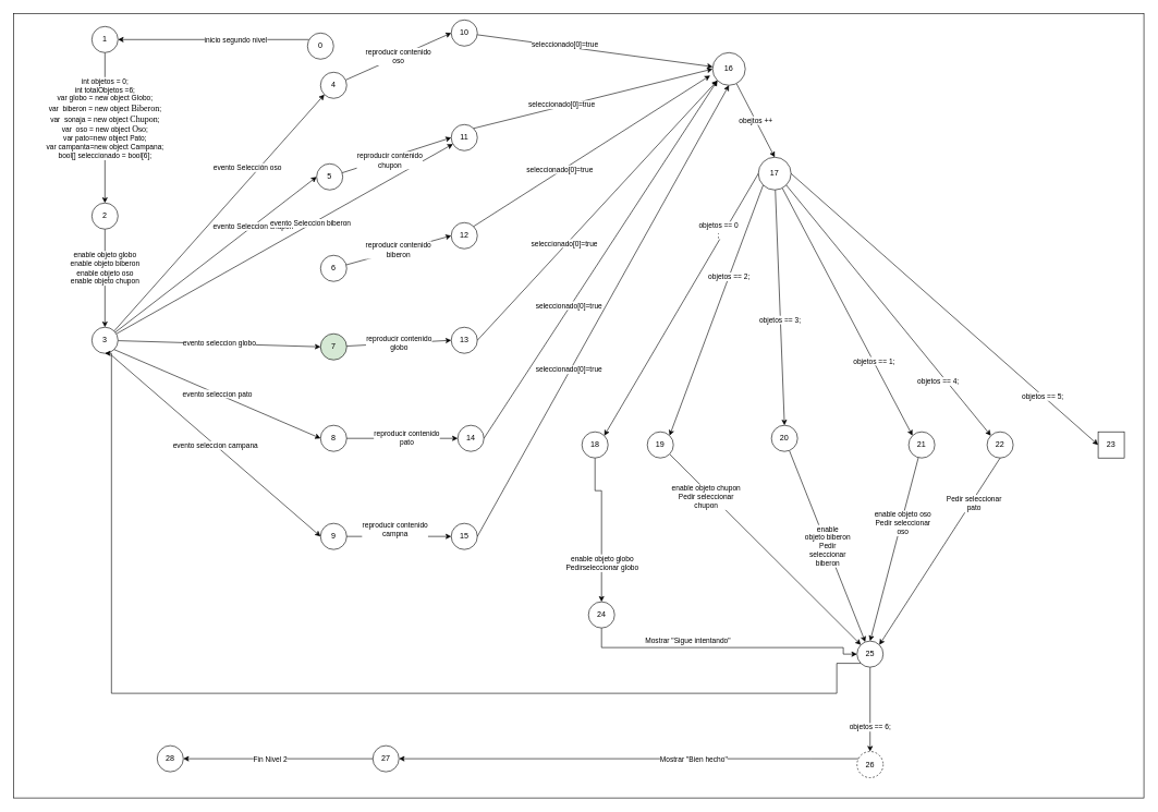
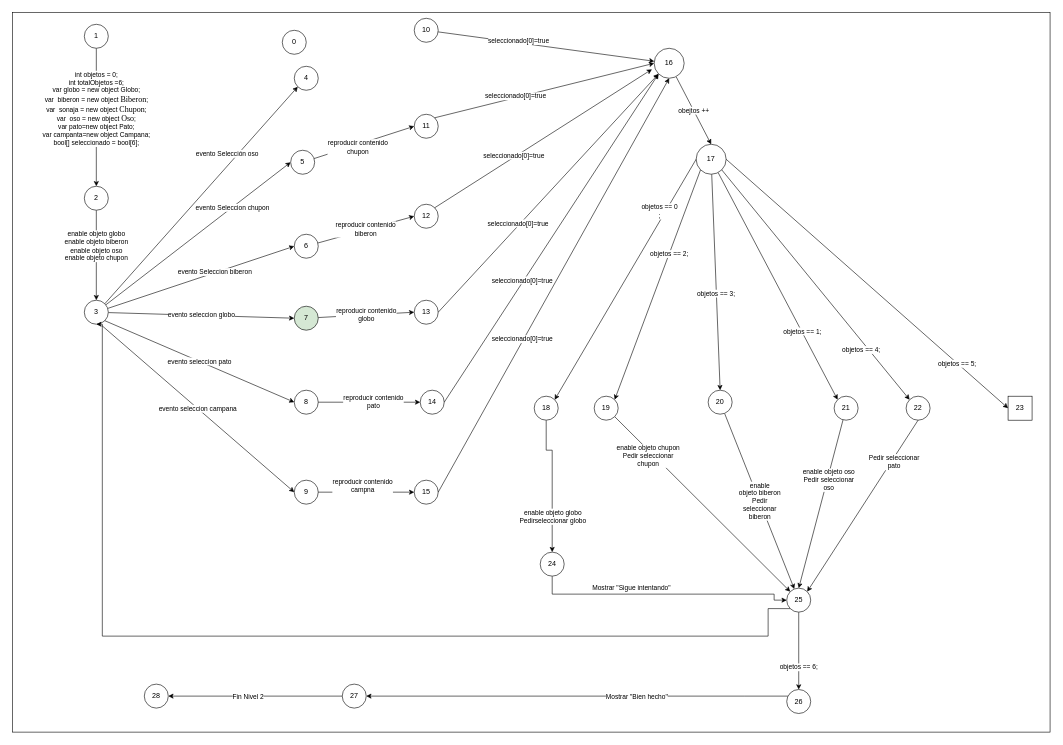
  <mxCell id="0" />
  <mxCell id="1" parent="0" />
  <mxCell id="2" value="" style="rounded=0;whiteSpace=wrap;html=1;fillColor=#FFFFFF;" vertex="1" parent="1"><mxGeometry x="20" width="1730" height="1200" as="geometry" y="20" /></mxCell>
  <mxCell id="3" value="int objetos = 0;&lt;br&gt;int totalObjetos =6;&lt;br&gt;var globo = new object Globo;&lt;br&gt;var&amp;nbsp; biberon = new object&amp;nbsp;&lt;span id=&quot;docs-internal-guid-bed3e04a-7fff-10f9-2f48-ff0e256e0e4b&quot;&gt;&lt;span style=&quot;font-size: 10pt ; font-family: &amp;#34;times&amp;#34; , serif ; background-color: transparent ; vertical-align: baseline&quot;&gt;Biberon&lt;/span&gt;&lt;/span&gt;;&lt;br&gt;var&amp;nbsp; sonaja = new object &lt;font face=&quot;times, serif&quot;&gt;&lt;span style=&quot;font-size: 13.333px&quot;&gt;Chupon&lt;/span&gt;&lt;/font&gt;;&lt;br&gt;var&amp;nbsp; oso = new object&amp;nbsp;&lt;span id=&quot;docs-internal-guid-bed3e04a-7fff-10f9-2f48-ff0e256e0e4b&quot;&gt;&lt;span style=&quot;font-size: 10pt ; font-family: &amp;#34;times&amp;#34; , serif ; background-color: transparent ; vertical-align: baseline&quot;&gt;Oso&lt;/span&gt;&lt;/span&gt;;&lt;br&gt;var pato=new object Pato;&lt;br&gt;var campanta=new object Campana;&lt;br&gt;bool[] seleccionado = bool[6];" style="edgeStyle=orthogonalEdgeStyle;rounded=0;orthogonalLoop=1;jettySize=auto;html=1;entryX=0.5;entryY=0;entryDx=0;entryDy=0;exitX=0.5;exitY=1;exitDx=0;exitDy=0;" parent="1" source="4" target="6" edge="1"><mxGeometry x="-0.129" relative="1" as="geometry"><Array as="points"><mxPoint x="160" y="140" /><mxPoint x="160" y="140" /></Array><mxPoint y="1" as="offset" /></mxGeometry></mxCell>
  <mxCell id="4" value="1" style="ellipse;whiteSpace=wrap;html=1;aspect=fixed;" parent="1" vertex="1"><mxGeometry x="140" y="40" width="40" height="40" as="geometry" /></mxCell>
  <mxCell id="5" value="enable objeto globo&lt;br&gt;enable objeto biberon&lt;br&gt;enable objeto oso&lt;br&gt;enable objeto chupon" style="edgeStyle=orthogonalEdgeStyle;rounded=0;orthogonalLoop=1;jettySize=auto;html=1;" parent="1" source="6" target="11" edge="1"><mxGeometry x="-0.2" relative="1" as="geometry"><mxPoint as="offset" /></mxGeometry></mxCell>
  <mxCell id="6" value="2" style="ellipse;whiteSpace=wrap;html=1;aspect=fixed;" parent="1" vertex="1"><mxGeometry x="140" y="310" width="40" height="40" as="geometry" /></mxCell>
  <mxCell id="7" value="evento Selección oso" style="rounded=0;orthogonalLoop=1;jettySize=auto;html=1;entryX=0;entryY=1;entryDx=0;entryDy=0;exitX=1;exitY=0;exitDx=0;exitDy=0;" parent="1" edge="1" target="13" source="11"><mxGeometry x="0.329" y="14" relative="1" as="geometry"><mxPoint x="227.432" y="410.195" as="sourcePoint" /><mxPoint x="370" y="330" as="targetPoint" /><mxPoint as="offset" /></mxGeometry></mxCell>
  <mxCell id="8" value="evento Seleccion chupon" style="rounded=0;orthogonalLoop=1;jettySize=auto;html=1;entryX=0;entryY=0.5;entryDx=0;entryDy=0;" parent="1" source="11" target="39" edge="1"><mxGeometry x="0.369" y="-1" relative="1" as="geometry"><mxPoint as="offset" /></mxGeometry></mxCell>
- <mxCell id="9" value="evento Seleccion biberon&amp;nbsp;" style="rounded=0;orthogonalLoop=1;jettySize=auto;html=1;" parent="1" source="11" target="16" edge="1"><mxGeometry x="0.161" y="1" relative="1" as="geometry"><mxPoint as="offset" /></mxGeometry></mxCell>
+ <mxCell id="9" value="evento Seleccion biberon&amp;nbsp;" style="rounded=0;orthogonalLoop=1;jettySize=auto;html=1;entryX=0;entryY=0.5;entryDx=0;entryDy=0;" parent="1" source="11" target="15" edge="1"><mxGeometry x="0.161" y="1" relative="1" as="geometry"><mxPoint as="offset" /></mxGeometry></mxCell>
  <mxCell id="10" value="evento seleccion globo" style="rounded=0;orthogonalLoop=1;jettySize=auto;html=1;entryX=0;entryY=0.5;entryDx=0;entryDy=0;" parent="1" source="11" target="18" edge="1"><mxGeometry relative="1" as="geometry" /></mxCell>
  <mxCell id="11" value="3" style="ellipse;whiteSpace=wrap;html=1;aspect=fixed;" parent="1" vertex="1"><mxGeometry x="140" y="500" width="40" height="40" as="geometry" /></mxCell>
- <mxCell id="12" value="reproducir contenido&lt;br&gt;oso" style="edgeStyle=none;rounded=0;orthogonalLoop=1;jettySize=auto;html=1;entryX=0;entryY=0.5;entryDx=0;entryDy=0;" parent="1" source="13" target="36" edge="1"><mxGeometry relative="1" as="geometry" /></mxCell>
  <mxCell id="13" value="4" style="ellipse;whiteSpace=wrap;html=1;aspect=fixed;" parent="1" vertex="1"><mxGeometry x="490" y="110" width="40" height="40" as="geometry" /></mxCell>
  <mxCell id="14" value="reproducir contenido&lt;br&gt;biberon" style="edgeStyle=none;rounded=0;orthogonalLoop=1;jettySize=auto;html=1;entryX=0;entryY=0.5;entryDx=0;entryDy=0;" parent="1" source="15" target="23" edge="1"><mxGeometry relative="1" as="geometry" /></mxCell>
  <mxCell id="15" value="6" style="ellipse;whiteSpace=wrap;html=1;aspect=fixed;" parent="1" vertex="1"><mxGeometry x="490" y="390" width="40" height="40" as="geometry" /></mxCell>
  <mxCell id="16" value="11" style="ellipse;whiteSpace=wrap;html=1;aspect=fixed;" parent="1" vertex="1"><mxGeometry x="690" y="190" width="40" height="40" as="geometry" /></mxCell>
  <mxCell id="17" value="reproducir contenido &lt;br&gt;globo" style="edgeStyle=none;rounded=0;orthogonalLoop=1;jettySize=auto;html=1;entryX=0;entryY=0.5;entryDx=0;entryDy=0;" parent="1" source="18" target="30" edge="1"><mxGeometry relative="1" as="geometry" /></mxCell>
  <mxCell id="18" value="7" style="ellipse;whiteSpace=wrap;html=1;aspect=fixed;fillColor=#d5e8d4;" parent="1" vertex="1"><mxGeometry x="490" y="510" width="40" height="40" as="geometry" /></mxCell>
  <mxCell id="19" style="edgeStyle=none;rounded=0;orthogonalLoop=1;jettySize=auto;html=1;entryX=0.5;entryY=0;entryDx=0;entryDy=0;" parent="1" source="55" target="33" edge="1"><mxGeometry relative="1" as="geometry" /></mxCell>
  <mxCell id="20" value="enable objeto oso&lt;br&gt;Pedir seleccionar&lt;br&gt;oso" style="edgeLabel;html=1;align=center;verticalAlign=middle;resizable=0;points=[];" parent="19" vertex="1" connectable="0"><mxGeometry x="-0.235" y="4" relative="1" as="geometry"><mxPoint y="-8.68" as="offset" /></mxGeometry></mxCell>
  <mxCell id="21" value="enable objeto chupon&lt;br&gt;Pedir seleccionar&lt;br&gt;chupon" style="edgeStyle=none;rounded=0;orthogonalLoop=1;jettySize=auto;html=1;entryX=0;entryY=0;entryDx=0;entryDy=0;" parent="1" source="22" target="33" edge="1"><mxGeometry x="-0.584" y="-7" relative="1" as="geometry"><mxPoint as="offset" /></mxGeometry></mxCell>
  <mxCell id="22" value="19" style="ellipse;whiteSpace=wrap;html=1;aspect=fixed;" parent="1" vertex="1"><mxGeometry x="990" y="660" width="40" height="40" as="geometry" /></mxCell>
  <mxCell id="23" value="12" style="ellipse;whiteSpace=wrap;html=1;aspect=fixed;" parent="1" vertex="1"><mxGeometry x="690" y="340" width="40" height="40" as="geometry" /></mxCell>
  <mxCell id="24" value="enable &lt;br&gt;objeto biberon&lt;br&gt;Pedir &lt;br&gt;seleccionar &lt;br&gt;biberon" style="edgeStyle=none;rounded=0;orthogonalLoop=1;jettySize=auto;html=1;" parent="1" source="25" target="33" edge="1"><mxGeometry relative="1" as="geometry" /></mxCell>
  <mxCell id="25" value="20" style="ellipse;whiteSpace=wrap;html=1;aspect=fixed;" parent="1" vertex="1"><mxGeometry x="1180" y="650" width="40" height="40" as="geometry" /></mxCell>
  <mxCell id="26" value="objetos == 1;" style="rounded=0;orthogonalLoop=1;jettySize=auto;html=1;entryX=0;entryY=0;entryDx=0;entryDy=0;" parent="1" source="29" target="55" edge="1"><mxGeometry x="0.402" y="1" relative="1" as="geometry"><mxPoint as="offset" /></mxGeometry></mxCell>
  <mxCell id="27" value="objetos == 2;" style="edgeStyle=none;rounded=0;orthogonalLoop=1;jettySize=auto;html=1;entryX=1;entryY=0;entryDx=0;entryDy=0;exitX=0;exitY=1;exitDx=0;exitDy=0;" parent="1" source="29" target="22" edge="1"><mxGeometry x="-0.267" relative="1" as="geometry"><mxPoint as="offset" /></mxGeometry></mxCell>
  <mxCell id="28" value="objetos == 3;" style="edgeStyle=none;rounded=0;orthogonalLoop=1;jettySize=auto;html=1;entryX=0.5;entryY=0;entryDx=0;entryDy=0;" parent="1" source="29" target="25" edge="1"><mxGeometry x="0.107" y="-1" relative="1" as="geometry"><mxPoint as="offset" /></mxGeometry></mxCell>
  <mxCell id="29" value="17" style="ellipse;whiteSpace=wrap;html=1;aspect=fixed;" parent="1" vertex="1"><mxGeometry x="1160" y="240" width="50" height="50" as="geometry" /></mxCell>
  <mxCell id="30" value="13" style="ellipse;whiteSpace=wrap;html=1;aspect=fixed;" parent="1" vertex="1"><mxGeometry x="690" y="500" width="40" height="40" as="geometry" /></mxCell>
  <mxCell id="31" value="objetos == 6;" style="edgeStyle=orthogonalEdgeStyle;rounded=0;orthogonalLoop=1;jettySize=auto;html=1;entryX=0.5;entryY=0;entryDx=0;entryDy=0;" parent="1" source="33" target="46" edge="1"><mxGeometry x="0.429" relative="1" as="geometry"><mxPoint x="600" y="830" as="targetPoint" /><Array as="points"><mxPoint x="1331" y="1140" /></Array><mxPoint as="offset" /></mxGeometry></mxCell>
  <mxCell id="32" style="edgeStyle=orthogonalEdgeStyle;rounded=0;orthogonalLoop=1;jettySize=auto;html=1;entryX=0.5;entryY=1;entryDx=0;entryDy=0;exitX=0;exitY=1;exitDx=0;exitDy=0;" parent="1" source="33" target="11" edge="1"><mxGeometry relative="1" as="geometry"><Array as="points"><mxPoint x="1280" y="1014" /><mxPoint x="1280" y="1060" /><mxPoint x="170" y="1060" /><mxPoint x="170" y="540" /></Array></mxGeometry></mxCell>
  <mxCell id="33" value="25" style="ellipse;whiteSpace=wrap;html=1;aspect=fixed;" parent="1" vertex="1"><mxGeometry x="1311" y="980" width="40" height="40" as="geometry" /></mxCell>
  <mxCell id="34" style="edgeStyle=none;rounded=0;orthogonalLoop=1;jettySize=auto;html=1;" parent="1" source="36" target="48" edge="1"><mxGeometry relative="1" as="geometry" /></mxCell>
  <mxCell id="35" value="seleccionado[0]=true" style="edgeLabel;html=1;align=center;verticalAlign=middle;resizable=0;points=[];" parent="34" vertex="1" connectable="0"><mxGeometry x="-0.263" y="3" relative="1" as="geometry"><mxPoint as="offset" /></mxGeometry></mxCell>
  <mxCell id="36" value="10" style="ellipse;whiteSpace=wrap;html=1;aspect=fixed;" parent="1" vertex="1"><mxGeometry x="690" y="30" width="40" height="40" as="geometry" /></mxCell>
  <mxCell id="37" style="edgeStyle=none;rounded=0;orthogonalLoop=1;jettySize=auto;html=1;entryX=0;entryY=0.5;entryDx=0;entryDy=0;" parent="1" source="39" target="16" edge="1"><mxGeometry relative="1" as="geometry" /></mxCell>
  <mxCell id="38" value="reproducir contenido&lt;br&gt;chupon" style="edgeLabel;html=1;align=center;verticalAlign=middle;resizable=0;points=[];" parent="37" vertex="1" connectable="0"><mxGeometry x="-0.292" y="1" relative="1" as="geometry"><mxPoint x="14" y="1" as="offset" /></mxGeometry></mxCell>
  <mxCell id="39" value="5" style="ellipse;whiteSpace=wrap;html=1;aspect=fixed;" parent="1" vertex="1"><mxGeometry x="484" y="250" width="40" height="40" as="geometry" /></mxCell>
- <mxCell id="40" value="" style="edgeStyle=orthogonalEdgeStyle;rounded=0;orthogonalLoop=1;jettySize=auto;html=1;entryX=1;entryY=0.5;entryDx=0;entryDy=0;" parent="1" source="42" target="4" edge="1"><mxGeometry relative="1" as="geometry"><mxPoint x="280" y="110" as="targetPoint" /><Array as="points"><mxPoint x="490" y="60" /></Array></mxGeometry></mxCell>
- <mxCell id="41" value="inicio segundo nivel" style="edgeLabel;html=1;align=center;verticalAlign=middle;resizable=0;points=[];" parent="40" vertex="1" connectable="0"><mxGeometry x="-0.267" y="-1" relative="1" as="geometry"><mxPoint x="-6" y="1" as="offset" /></mxGeometry></mxCell>
  <mxCell id="42" value="0" style="ellipse;whiteSpace=wrap;html=1;aspect=fixed;" parent="1" vertex="1"><mxGeometry x="470" y="50" width="40" height="40" as="geometry" /></mxCell>
  <mxCell id="43" style="edgeStyle=orthogonalEdgeStyle;rounded=0;orthogonalLoop=1;jettySize=auto;html=1;exitX=0.5;exitY=1;exitDx=0;exitDy=0;" parent="1" source="39" target="39" edge="1"><mxGeometry relative="1" as="geometry" /></mxCell>
  <mxCell id="44" style="edgeStyle=orthogonalEdgeStyle;rounded=0;orthogonalLoop=1;jettySize=auto;html=1;" parent="1" source="46" target="62" edge="1"><mxGeometry relative="1" as="geometry"><Array as="points"><mxPoint x="1240" y="1160" /><mxPoint x="1240" y="1160" /></Array></mxGeometry></mxCell>
  <mxCell id="45" value="Mostrar &quot;Bien hecho&quot;" style="edgeLabel;html=1;align=center;verticalAlign=middle;resizable=0;points=[];" parent="44" vertex="1" connectable="0"><mxGeometry x="-0.3" relative="1" as="geometry"><mxPoint x="-7" as="offset" /></mxGeometry></mxCell>
- <mxCell id="46" value="26" style="ellipse;whiteSpace=wrap;html=1;aspect=fixed;dashed=1;" parent="1" vertex="1"><mxGeometry x="1311" y="1149" width="40" height="40" as="geometry" /></mxCell>
+ <mxCell id="46" value="26" style="ellipse;whiteSpace=wrap;html=1;aspect=fixed;" parent="1" vertex="1"><mxGeometry x="1311" y="1149" width="40" height="40" as="geometry" /></mxCell>
  <mxCell id="47" value="obejtos ++" style="edgeStyle=none;rounded=0;orthogonalLoop=1;jettySize=auto;html=1;entryX=0.5;entryY=0;entryDx=0;entryDy=0;" parent="1" source="48" target="29" edge="1"><mxGeometry relative="1" as="geometry" /></mxCell>
  <mxCell id="48" value="16" style="ellipse;whiteSpace=wrap;html=1;aspect=fixed;" parent="1" vertex="1"><mxGeometry x="1090" y="80" width="50" height="50" as="geometry" /></mxCell>
  <mxCell id="49" style="edgeStyle=none;rounded=0;orthogonalLoop=1;jettySize=auto;html=1;exitX=1;exitY=0;exitDx=0;exitDy=0;entryX=0;entryY=0.5;entryDx=0;entryDy=0;" parent="1" source="16" target="48" edge="1"><mxGeometry relative="1" as="geometry"><mxPoint x="587.738" y="349.239" as="sourcePoint" /><mxPoint x="750" y="441" as="targetPoint" /></mxGeometry></mxCell>
  <mxCell id="50" value="seleccionado[0]=true" style="edgeLabel;html=1;align=center;verticalAlign=middle;resizable=0;points=[];" parent="49" vertex="1" connectable="0"><mxGeometry x="-0.263" y="3" relative="1" as="geometry"><mxPoint as="offset" /></mxGeometry></mxCell>
  <mxCell id="51" style="edgeStyle=none;rounded=0;orthogonalLoop=1;jettySize=auto;html=1;exitX=1;exitY=0;exitDx=0;exitDy=0;entryX=-0.075;entryY=0.7;entryDx=0;entryDy=0;entryPerimeter=0;" parent="1" source="23" target="48" edge="1"><mxGeometry relative="1" as="geometry"><mxPoint x="597.738" y="359.239" as="sourcePoint" /><mxPoint x="748" y="438" as="targetPoint" /></mxGeometry></mxCell>
  <mxCell id="52" value="seleccionado[0]=true" style="edgeLabel;html=1;align=center;verticalAlign=middle;resizable=0;points=[];" parent="51" vertex="1" connectable="0"><mxGeometry x="-0.263" y="3" relative="1" as="geometry"><mxPoint as="offset" /></mxGeometry></mxCell>
  <mxCell id="53" style="edgeStyle=none;rounded=0;orthogonalLoop=1;jettySize=auto;html=1;exitX=1;exitY=0.5;exitDx=0;exitDy=0;entryX=0;entryY=1;entryDx=0;entryDy=0;" parent="1" source="30" target="48" edge="1"><mxGeometry relative="1" as="geometry"><mxPoint x="607.738" y="369.239" as="sourcePoint" /><mxPoint x="782.283" y="460.72" as="targetPoint" /></mxGeometry></mxCell>
  <mxCell id="54" value="seleccionado[0]=true" style="edgeLabel;html=1;align=center;verticalAlign=middle;resizable=0;points=[];" parent="53" vertex="1" connectable="0"><mxGeometry x="-0.263" y="3" relative="1" as="geometry"><mxPoint as="offset" /></mxGeometry></mxCell>
  <mxCell id="55" value="21" style="ellipse;whiteSpace=wrap;html=1;aspect=fixed;" parent="1" vertex="1"><mxGeometry x="1390" y="660" width="40" height="40" as="geometry" /></mxCell>
  <mxCell id="56" value="enable objeto globo&lt;br&gt;Pedirseleccionar globo" style="edgeStyle=orthogonalEdgeStyle;rounded=0;orthogonalLoop=1;jettySize=auto;html=1;entryX=0.5;entryY=0;entryDx=0;entryDy=0;exitX=0.5;exitY=1;exitDx=0;exitDy=0;" parent="1" source="57" target="59" edge="1"><mxGeometry x="0.485" relative="1" as="geometry"><mxPoint x="1" as="offset" /><mxPoint x="930" y="750" as="sourcePoint" /><mxPoint x="1080" y="1020" as="targetPoint" /><Array as="points"><mxPoint x="910" y="750" /><mxPoint x="920" y="750" /></Array></mxGeometry></mxCell>
  <mxCell id="57" value="18" style="ellipse;whiteSpace=wrap;html=1;aspect=fixed;" parent="1" vertex="1"><mxGeometry x="890" y="660" width="40" height="40" as="geometry" /></mxCell>
  <mxCell id="58" value="Mostrar &quot;Sigue intentando&quot;" style="edgeStyle=orthogonalEdgeStyle;rounded=0;orthogonalLoop=1;jettySize=auto;html=1;entryX=0;entryY=0.5;entryDx=0;entryDy=0;" parent="1" source="59" target="33" edge="1"><mxGeometry x="-0.25" y="10" relative="1" as="geometry"><mxPoint x="740" y="730" as="targetPoint" /><Array as="points"><mxPoint x="920" y="990" /><mxPoint x="1290" y="990" /><mxPoint x="1290" y="1000" /></Array><mxPoint as="offset" /></mxGeometry></mxCell>
  <mxCell id="59" value="24" style="ellipse;whiteSpace=wrap;html=1;aspect=fixed;" parent="1" vertex="1"><mxGeometry x="900" y="920" width="40" height="40" as="geometry" /></mxCell>
  <mxCell id="60" style="edgeStyle=orthogonalEdgeStyle;rounded=0;orthogonalLoop=1;jettySize=auto;html=1;entryX=1;entryY=0.5;entryDx=0;entryDy=0;" parent="1" source="62" target="63" edge="1"><mxGeometry relative="1" as="geometry" /></mxCell>
  <mxCell id="61" value="Fin Nivel 2" style="edgeLabel;html=1;align=center;verticalAlign=middle;resizable=0;points=[];" parent="60" vertex="1" connectable="0"><mxGeometry x="0.222" y="-2" relative="1" as="geometry"><mxPoint x="19" y="2" as="offset" /></mxGeometry></mxCell>
  <mxCell id="62" value="27" style="ellipse;whiteSpace=wrap;html=1;aspect=fixed;" parent="1" vertex="1"><mxGeometry x="570" y="1140" width="40" height="40" as="geometry" /></mxCell>
  <mxCell id="63" value="28" style="ellipse;whiteSpace=wrap;html=1;aspect=fixed;" parent="1" vertex="1"><mxGeometry x="240" y="1140" width="40" height="40" as="geometry" /></mxCell>
  <mxCell id="64" value="8" style="ellipse;whiteSpace=wrap;html=1;aspect=fixed;" vertex="1" parent="1"><mxGeometry x="490" y="650" width="40" height="40" as="geometry" /></mxCell>
  <mxCell id="65" value="9" style="ellipse;whiteSpace=wrap;html=1;aspect=fixed;" vertex="1" parent="1"><mxGeometry x="490" y="800" width="40" height="40" as="geometry" /></mxCell>
  <mxCell id="66" value="evento seleccion pato" style="rounded=0;orthogonalLoop=1;jettySize=auto;html=1;entryX=0;entryY=0.5;entryDx=0;entryDy=0;exitX=1;exitY=1;exitDx=0;exitDy=0;" edge="1" parent="1" source="11" target="64"><mxGeometry relative="1" as="geometry"><mxPoint x="170" y="430" as="sourcePoint" /><mxPoint x="363.36" y="628.91" as="targetPoint" /></mxGeometry></mxCell>
  <mxCell id="67" value="evento seleccion campana" style="rounded=0;orthogonalLoop=1;jettySize=auto;html=1;entryX=0;entryY=0.5;entryDx=0;entryDy=0;exitX=0.725;exitY=1.05;exitDx=0;exitDy=0;exitPerimeter=0;" edge="1" parent="1" source="11" target="65"><mxGeometry relative="1" as="geometry"><mxPoint x="190.001" y="580.004" as="sourcePoint" /><mxPoint x="353.36" y="688.91" as="targetPoint" /></mxGeometry></mxCell>
  <mxCell id="68" value="reproducir contenido &lt;br&gt;pato" style="edgeStyle=none;rounded=0;orthogonalLoop=1;jettySize=auto;html=1;exitX=1;exitY=0.5;exitDx=0;exitDy=0;entryX=0;entryY=0.5;entryDx=0;entryDy=0;" edge="1" parent="1" source="64" target="70"><mxGeometry x="0.077" relative="1" as="geometry"><mxPoint x="420" y="599.5" as="sourcePoint" /><mxPoint x="530" y="600" as="targetPoint" /><mxPoint as="offset" /></mxGeometry></mxCell>
  <mxCell id="69" value="reproducir contenido &lt;br&gt;campna" style="edgeStyle=none;rounded=0;orthogonalLoop=1;jettySize=auto;html=1;exitX=1;exitY=0.5;exitDx=0;exitDy=0;entryX=0;entryY=0.5;entryDx=0;entryDy=0;" edge="1" parent="1" source="65" target="71"><mxGeometry x="-0.077" y="10" relative="1" as="geometry"><mxPoint x="420" y="669.5" as="sourcePoint" /><mxPoint x="530" y="670" as="targetPoint" /><mxPoint as="offset" /></mxGeometry></mxCell>
  <mxCell id="70" value="14" style="ellipse;whiteSpace=wrap;html=1;aspect=fixed;" vertex="1" parent="1"><mxGeometry x="700" y="650" width="40" height="40" as="geometry" /></mxCell>
  <mxCell id="71" value="15" style="ellipse;whiteSpace=wrap;html=1;aspect=fixed;" vertex="1" parent="1"><mxGeometry x="690" y="800" width="40" height="40" as="geometry" /></mxCell>
  <mxCell id="72" style="edgeStyle=none;rounded=0;orthogonalLoop=1;jettySize=auto;html=1;exitX=1;exitY=0.5;exitDx=0;exitDy=0;entryX=0;entryY=1;entryDx=0;entryDy=0;" edge="1" parent="1" source="70" target="48"><mxGeometry relative="1" as="geometry"><mxPoint x="620" y="527.93" as="sourcePoint" /><mxPoint x="1110" y="130" as="targetPoint" /></mxGeometry></mxCell>
  <mxCell id="73" value="seleccionado[0]=true" style="edgeLabel;html=1;align=center;verticalAlign=middle;resizable=0;points=[];" vertex="1" connectable="0" parent="72"><mxGeometry x="-0.263" y="3" relative="1" as="geometry"><mxPoint as="offset" /></mxGeometry></mxCell>
  <mxCell id="74" style="edgeStyle=none;rounded=0;orthogonalLoop=1;jettySize=auto;html=1;exitX=1;exitY=0.5;exitDx=0;exitDy=0;entryX=0.5;entryY=1;entryDx=0;entryDy=0;" edge="1" parent="1" source="71" target="48"><mxGeometry relative="1" as="geometry"><mxPoint x="600" y="610" as="sourcePoint" /><mxPoint x="1120" y="220" as="targetPoint" /></mxGeometry></mxCell>
  <mxCell id="75" value="seleccionado[0]=true" style="edgeLabel;html=1;align=center;verticalAlign=middle;resizable=0;points=[];" vertex="1" connectable="0" parent="74"><mxGeometry x="-0.263" y="3" relative="1" as="geometry"><mxPoint as="offset" /></mxGeometry></mxCell>
  <mxCell id="76" value="objetos == 0&lt;br&gt;;" style="edgeStyle=none;rounded=0;orthogonalLoop=1;jettySize=auto;html=1;entryX=1;entryY=0;entryDx=0;entryDy=0;exitX=0;exitY=0.5;exitDx=0;exitDy=0;" edge="1" parent="1" source="29" target="57"><mxGeometry x="-0.544" y="-8" relative="1" as="geometry"><mxPoint x="1041.7" y="550.003" as="sourcePoint" /><mxPoint x="1010.002" y="696.298" as="targetPoint" /><mxPoint as="offset" /></mxGeometry></mxCell>
  <mxCell id="77" value="objetos == 4;" style="rounded=0;orthogonalLoop=1;jettySize=auto;html=1;entryX=0;entryY=0;entryDx=0;entryDy=0;exitX=1;exitY=1;exitDx=0;exitDy=0;" edge="1" parent="1" source="29" target="79"><mxGeometry x="0.535" y="-10" relative="1" as="geometry"><mxPoint x="1340.004" y="509.997" as="sourcePoint" /><mxPoint x="1541.048" y="692.418" as="targetPoint" /><mxPoint as="offset" /></mxGeometry></mxCell>
  <mxCell id="78" value="objetos == 5;" style="rounded=0;orthogonalLoop=1;jettySize=auto;html=1;entryX=0;entryY=0.5;entryDx=0;entryDy=0;exitX=1;exitY=0.5;exitDx=0;exitDy=0;" edge="1" parent="1" source="29" target="80"><mxGeometry x="0.64" y="-1" relative="1" as="geometry"><mxPoint x="1370.004" y="499.997" as="sourcePoint" /><mxPoint x="1615.858" y="655.858" as="targetPoint" /><mxPoint as="offset" /></mxGeometry></mxCell>
  <mxCell id="79" value="22" style="ellipse;whiteSpace=wrap;html=1;aspect=fixed;" vertex="1" parent="1"><mxGeometry x="1510" y="660" width="40" height="40" as="geometry" /></mxCell>
  <mxCell id="80" value="23" style="whiteSpace=wrap;html=1;aspect=fixed;rounded=0;" vertex="1" parent="1"><mxGeometry x="1680" y="660" width="40" height="40" as="geometry" /></mxCell>
  <mxCell id="81" style="edgeStyle=orthogonalEdgeStyle;rounded=0;orthogonalLoop=1;jettySize=auto;html=1;exitX=0.5;exitY=1;exitDx=0;exitDy=0;" edge="1" parent="1" source="70" target="70"><mxGeometry relative="1" as="geometry" /></mxCell>
  <mxCell id="82" style="edgeStyle=none;rounded=0;orthogonalLoop=1;jettySize=auto;html=1;entryX=1;entryY=0;entryDx=0;entryDy=0;exitX=0.5;exitY=1;exitDx=0;exitDy=0;" edge="1" parent="1" source="79" target="33"><mxGeometry relative="1" as="geometry"><mxPoint x="1570" y="700" as="sourcePoint" /><mxPoint x="1500" y="1040" as="targetPoint" /></mxGeometry></mxCell>
  <mxCell id="83" value="Pedir seleccionar&lt;br&gt;pato" style="edgeLabel;html=1;align=center;verticalAlign=middle;resizable=0;points=[];" vertex="1" connectable="0" parent="82"><mxGeometry x="-0.235" y="4" relative="1" as="geometry"><mxPoint x="27.23" y="-41.34" as="offset" /></mxGeometry></mxCell>
